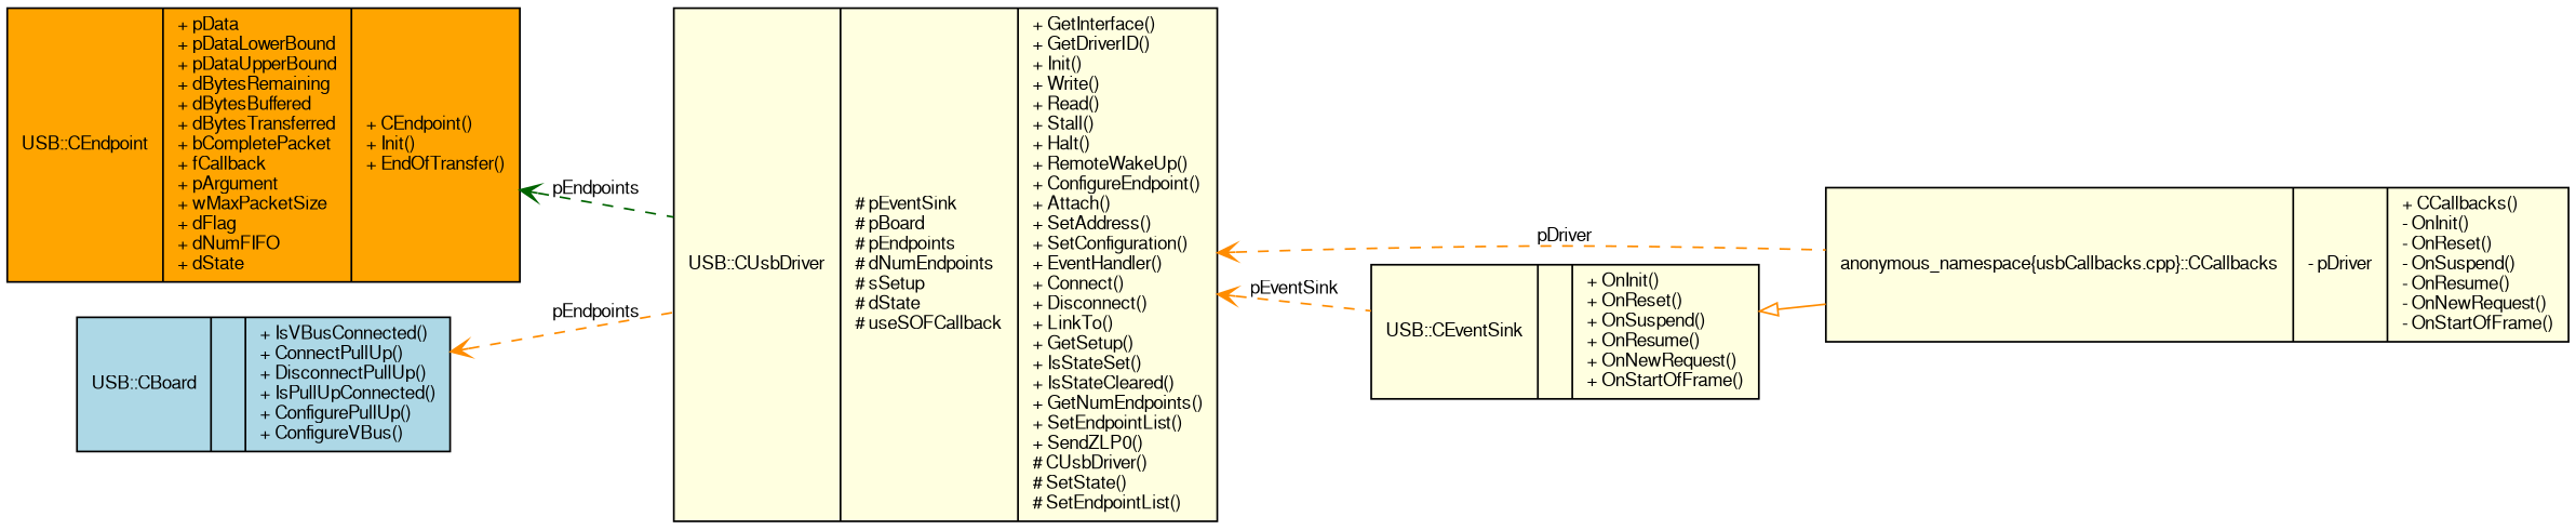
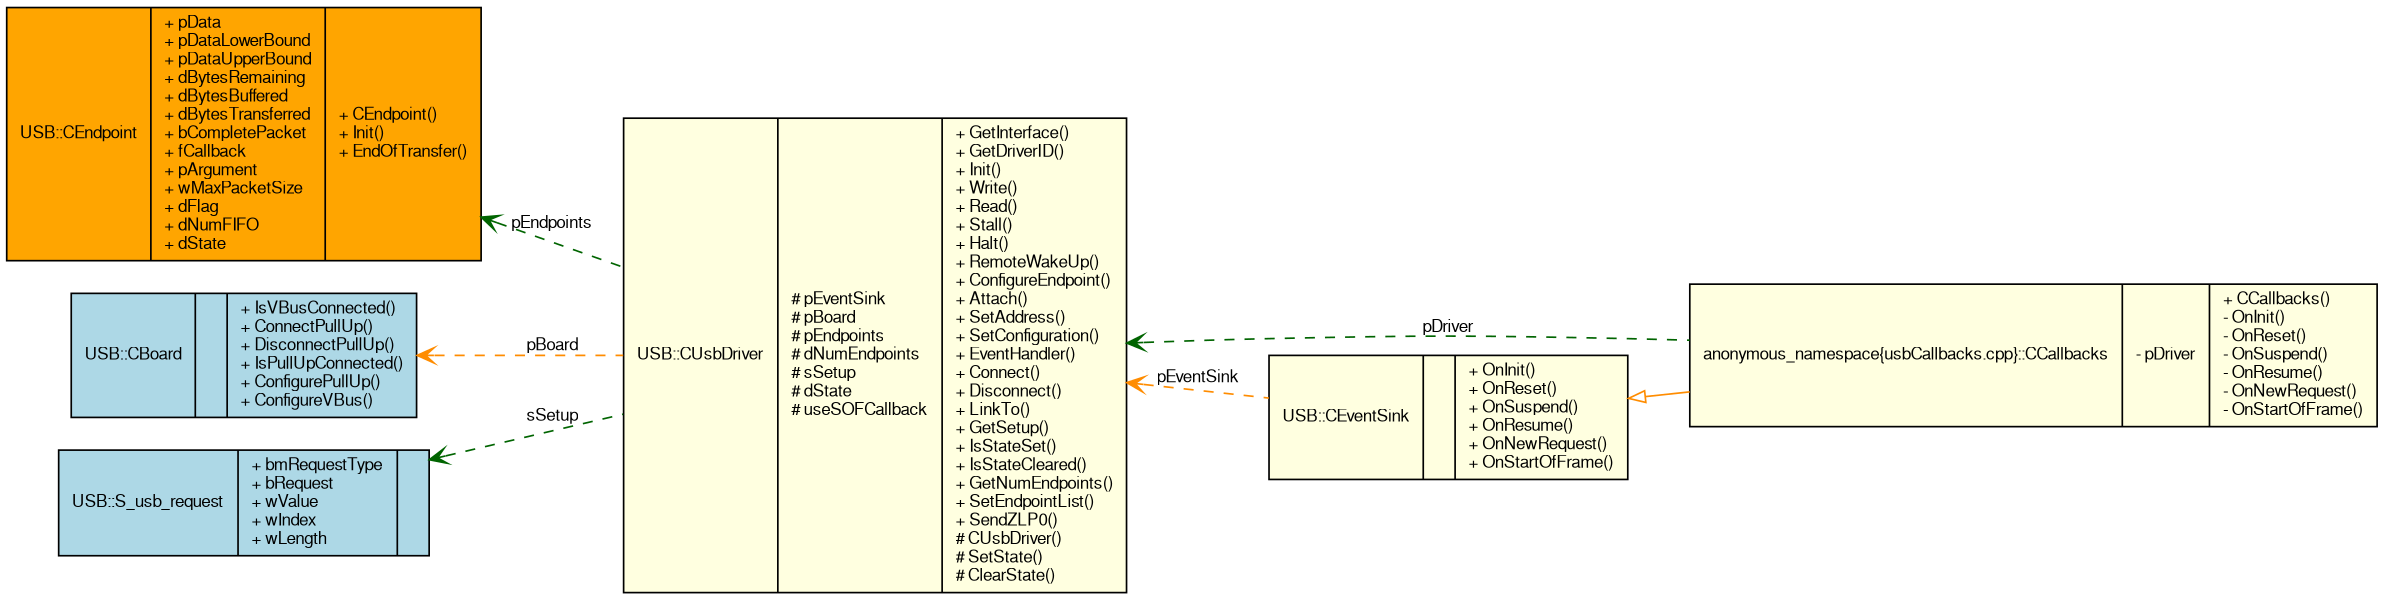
  digraph {
    rankdir=LR
    node [color=black fillcolor=lightyellow fontname=FreeSans fontsize=10 shape=record style=filled]
    edge [arrowtail=open color=darkorange dir=back fontname=FreeSans fontsize=10 labelfontname=FreeSans labelfontsize=10 style=dashed]
    n1 [fontcolor=black height=0.2 label="{anonymous_namespace\{usbCallbacks.cpp\}::CCallbacks\n|- pDriver\l|+ CCallbacks()\l- OnInit()\l- OnReset()\l- OnSuspend()\l- OnResume()\l- OnNewRequest()\l- OnStartOfFrame()\l}" width=0.4]
    n2 [height=0.2 label="{USB::CEventSink\n||+ OnInit()\l+ OnReset()\l+ OnSuspend()\l+ OnResume()\l+ OnNewRequest()\l+ OnStartOfFrame()\l}" width=0.4]
-   n3 [height=0.2 label="{USB::CUsbDriver\n|# pEventSink\l# pBoard\l# pEndpoints\l# dNumEndpoints\l# sSetup\l# dState\l# useSOFCallback\l|+ GetInterface()\l+ GetDriverID()\l+ Init()\l+ Write()\l+ Read()\l+ Stall()\l+ Halt()\l+ RemoteWakeUp()\l+ ConfigureEndpoint()\l+ Attach()\l+ SetAddress()\l+ SetConfiguration()\l+ EventHandler()\l+ Connect()\l+ Disconnect()\l+ LinkTo()\l+ GetSetup()\l+ IsStateSet()\l+ IsStateCleared()\l+ GetNumEndpoints()\l+ SetEndpointList()\l+ SendZLP0()\l# CUsbDriver()\l# SetState()\l# SetEndpointList()\l}" width=0.4]
+   n3 [height=0.2 label="{USB::CUsbDriver\n|# pEventSink\l# pBoard\l# pEndpoints\l# dNumEndpoints\l# sSetup\l# dState\l# useSOFCallback\l|+ GetInterface()\l+ GetDriverID()\l+ Init()\l+ Write()\l+ Read()\l+ Stall()\l+ Halt()\l+ RemoteWakeUp()\l+ ConfigureEndpoint()\l+ Attach()\l+ SetAddress()\l+ SetConfiguration()\l+ EventHandler()\l+ Connect()\l+ Disconnect()\l+ LinkTo()\l+ GetSetup()\l+ IsStateSet()\l+ IsStateCleared()\l+ GetNumEndpoints()\l+ SetEndpointList()\l+ SendZLP0()\l# CUsbDriver()\l# SetState()\l# ClearState()\l}" width=0.4]
    n4 [fillcolor=orange height=0.2 label="{USB::CEndpoint\n|+ pData\l+ pDataLowerBound\l+ pDataUpperBound\l+ dBytesRemaining\l+ dBytesBuffered\l+ dBytesTransferred\l+ bCompletePacket\l+ fCallback\l+ pArgument\l+ wMaxPacketSize\l+ dFlag\l+ dNumFIFO\l+ dState\l|+ CEndpoint()\l+ Init()\l+ EndOfTransfer()\l}" width=0.4]
    n5 [fillcolor=lightblue height=0.2 label="{USB::CBoard\n||+ IsVBusConnected()\l+ ConnectPullUp()\l+ DisconnectPullUp()\l+ IsPullUpConnected()\l+ ConfigurePullUp()\l+ ConfigureVBus()\l}" width=0.4]
+   n6 [fillcolor=lightblue height=0.2 label="{USB::S_usb_request\n|+ bmRequestType\l+ bRequest\l+ wValue\l+ wIndex\l+ wLength\l|}" width=0.4]
    n2 -> n1 [arrowtail=empty style=solid]
-   n3 -> n1 [label=pDriver]
+   n3 -> n1 [color=darkgreen label=pDriver]
    n3 -> n2 [label=pEventSink]
    n4 -> n3 [color=darkgreen label=pEndpoints]
-   n5 -> n3 [label=pEndpoints]
+   n5 -> n3 [label=pBoard]
+   n6 -> n3 [color=darkgreen label=sSetup]
  }
